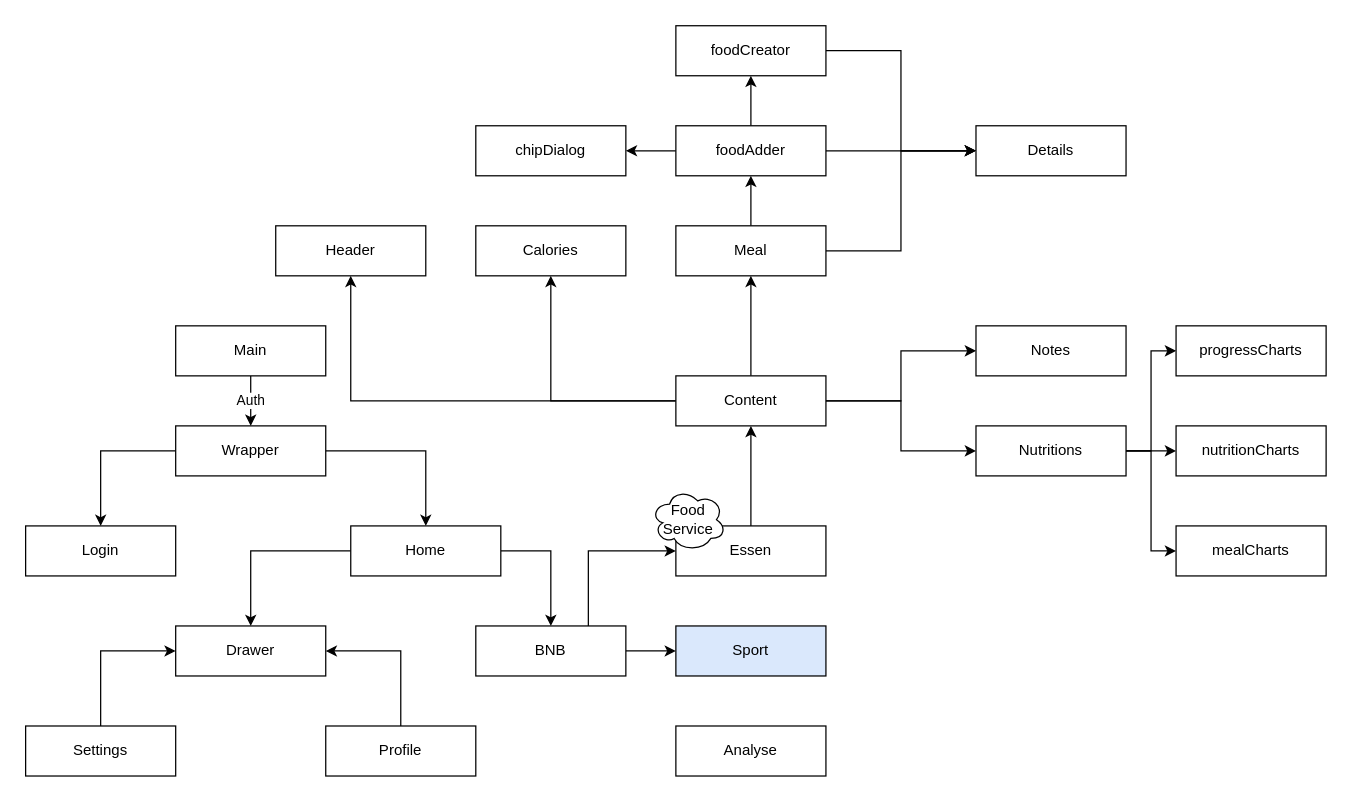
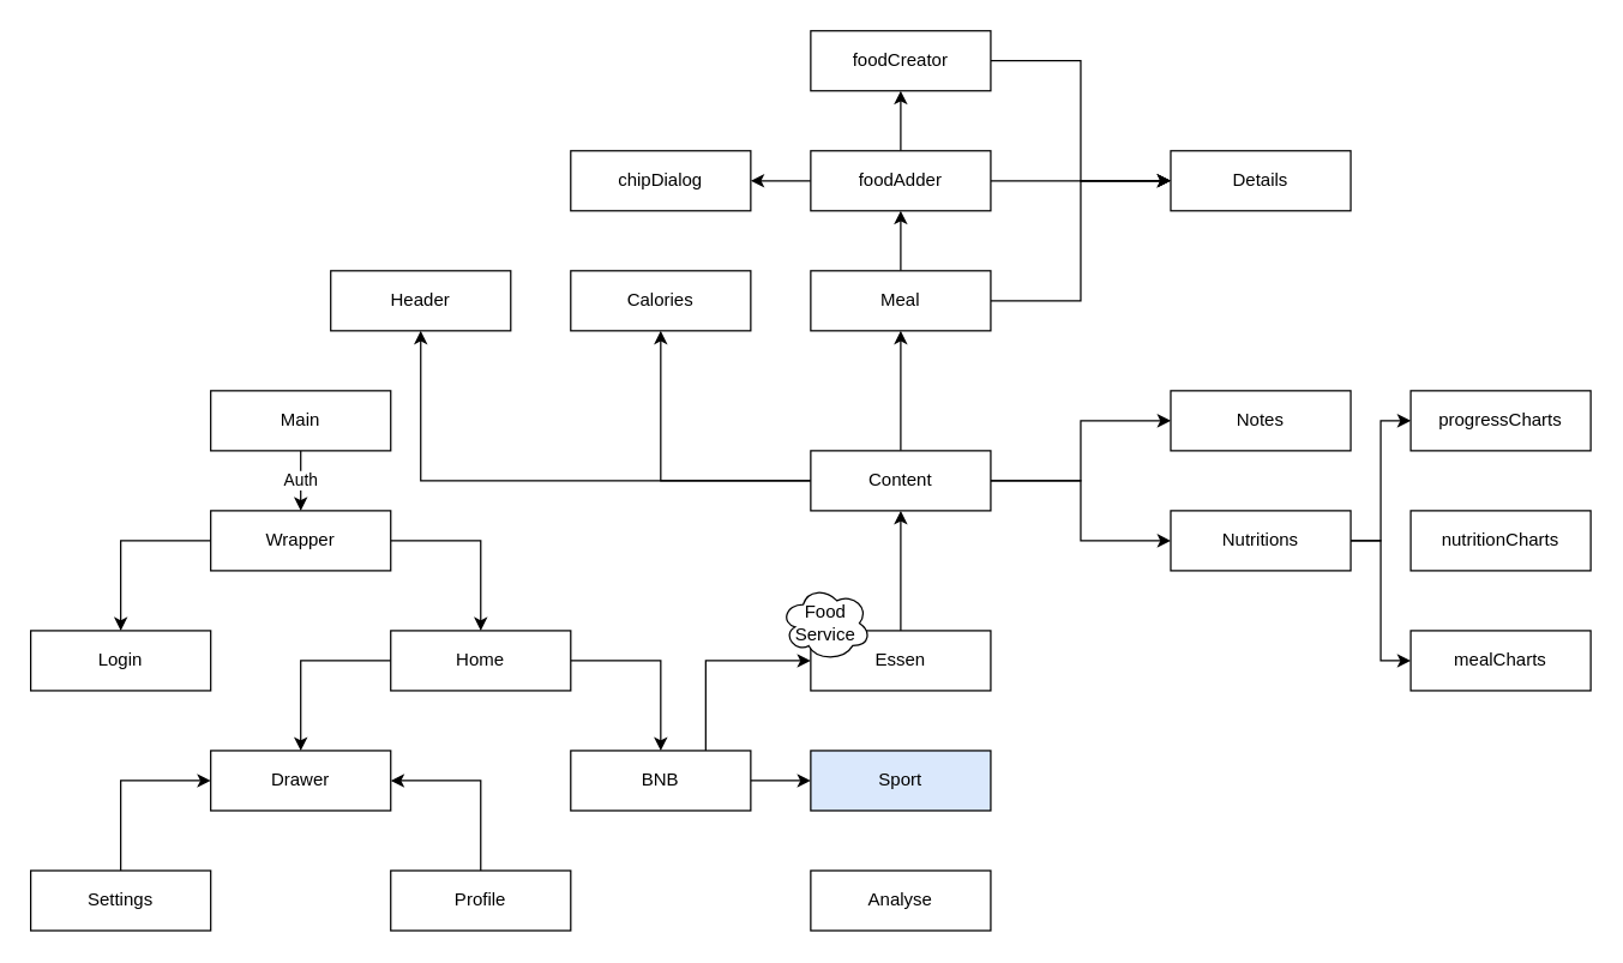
  <mxCell id="0" />
  <mxCell id="1" parent="0" />
  <mxCell id="2" value="Auth" style="edgeStyle=orthogonalEdgeStyle;rounded=0;orthogonalLoop=1;jettySize=auto;html=1;exitX=0.5;exitY=1;exitDx=0;exitDy=0;entryX=0.5;entryY=0;entryDx=0;entryDy=0;" parent="1" source="3" target="6" edge="1"><mxGeometry relative="1" as="geometry" /></mxCell>
  <mxCell id="3" value="Main" style="rounded=0;whiteSpace=wrap;html=1;" parent="1" vertex="1"><mxGeometry x="140" y="260" width="120" height="40" as="geometry" /></mxCell>
  <mxCell id="4" style="edgeStyle=orthogonalEdgeStyle;rounded=0;orthogonalLoop=1;jettySize=auto;html=1;exitX=0;exitY=0.5;exitDx=0;exitDy=0;entryX=0.5;entryY=0;entryDx=0;entryDy=0;" parent="1" source="6" target="10" edge="1"><mxGeometry relative="1" as="geometry" /></mxCell>
  <mxCell id="5" style="edgeStyle=orthogonalEdgeStyle;rounded=0;orthogonalLoop=1;jettySize=auto;html=1;exitX=1;exitY=0.5;exitDx=0;exitDy=0;entryX=0.5;entryY=0;entryDx=0;entryDy=0;" parent="1" source="6" target="9" edge="1"><mxGeometry relative="1" as="geometry" /></mxCell>
  <mxCell id="6" value="Wrapper" style="rounded=0;whiteSpace=wrap;html=1;" parent="1" vertex="1"><mxGeometry x="140" y="340" width="120" height="40" as="geometry" /></mxCell>
  <mxCell id="7" style="edgeStyle=orthogonalEdgeStyle;rounded=0;orthogonalLoop=1;jettySize=auto;html=1;exitX=0;exitY=0.5;exitDx=0;exitDy=0;" parent="1" source="9" target="13" edge="1"><mxGeometry relative="1" as="geometry" /></mxCell>
  <mxCell id="8" style="edgeStyle=orthogonalEdgeStyle;rounded=0;orthogonalLoop=1;jettySize=auto;html=1;exitX=1;exitY=0.5;exitDx=0;exitDy=0;entryX=0.5;entryY=0;entryDx=0;entryDy=0;startArrow=none;startFill=0;endArrow=classic;endFill=1;" parent="1" source="9" target="18" edge="1"><mxGeometry relative="1" as="geometry" /></mxCell>
- <mxCell id="9" value="Home" style="rounded=0;whiteSpace=wrap;html=1;" parent="1" vertex="1"><mxGeometry x="280" y="420" width="120" height="40" as="geometry" /></mxCell>
+ <mxCell id="9" value="Home" style="rounded=0;whiteSpace=wrap;html=1;" parent="1" vertex="1"><mxGeometry x="260" y="420" width="120" height="40" as="geometry" /></mxCell>
  <mxCell id="10" value="Login" style="rounded=0;whiteSpace=wrap;html=1;" parent="1" vertex="1"><mxGeometry x="20" y="420" width="120" height="40" as="geometry" /></mxCell>
  <mxCell id="11" style="edgeStyle=orthogonalEdgeStyle;rounded=0;orthogonalLoop=1;jettySize=auto;html=1;exitX=0;exitY=0.5;exitDx=0;exitDy=0;entryX=0.5;entryY=0;entryDx=0;entryDy=0;startArrow=classic;startFill=1;endArrow=none;endFill=0;" parent="1" source="13" target="15" edge="1"><mxGeometry relative="1" as="geometry" /></mxCell>
  <mxCell id="12" style="edgeStyle=orthogonalEdgeStyle;rounded=0;orthogonalLoop=1;jettySize=auto;html=1;exitX=1;exitY=0.5;exitDx=0;exitDy=0;entryX=0.5;entryY=0;entryDx=0;entryDy=0;startArrow=classic;startFill=1;endArrow=none;endFill=0;" parent="1" source="13" target="14" edge="1"><mxGeometry relative="1" as="geometry" /></mxCell>
  <mxCell id="13" value="Drawer" style="rounded=0;whiteSpace=wrap;html=1;" parent="1" vertex="1"><mxGeometry x="140" y="500" width="120" height="40" as="geometry" /></mxCell>
  <mxCell id="14" value="Profile" style="rounded=0;whiteSpace=wrap;html=1;" parent="1" vertex="1"><mxGeometry x="260" y="580" width="120" height="40" as="geometry" /></mxCell>
  <mxCell id="15" value="Settings" style="rounded=0;whiteSpace=wrap;html=1;" parent="1" vertex="1"><mxGeometry x="20" y="580" width="120" height="40" as="geometry" /></mxCell>
  <mxCell id="16" style="edgeStyle=orthogonalEdgeStyle;rounded=0;orthogonalLoop=1;jettySize=auto;html=1;exitX=1;exitY=0.5;exitDx=0;exitDy=0;entryX=0;entryY=0.5;entryDx=0;entryDy=0;startArrow=none;startFill=0;endArrow=classic;endFill=1;" parent="1" source="18" target="20" edge="1"><mxGeometry relative="1" as="geometry" /></mxCell>
  <mxCell id="17" style="edgeStyle=orthogonalEdgeStyle;rounded=0;orthogonalLoop=1;jettySize=auto;html=1;exitX=0.75;exitY=0;exitDx=0;exitDy=0;entryX=0;entryY=0.5;entryDx=0;entryDy=0;startArrow=none;startFill=0;endArrow=classic;endFill=1;" parent="1" source="18" target="22" edge="1"><mxGeometry relative="1" as="geometry" /></mxCell>
  <mxCell id="18" value="BNB" style="rounded=0;whiteSpace=wrap;html=1;" parent="1" vertex="1"><mxGeometry x="380" y="500" width="120" height="40" as="geometry" /></mxCell>
  <mxCell id="19" value="Analyse" style="rounded=0;whiteSpace=wrap;html=1;" parent="1" vertex="1"><mxGeometry x="540" y="580" width="120" height="40" as="geometry" /></mxCell>
  <mxCell id="20" value="Sport" style="rounded=0;whiteSpace=wrap;html=1;fillColor=#dae8fc;" parent="1" vertex="1"><mxGeometry x="540" y="500" width="120" height="40" as="geometry" /></mxCell>
  <mxCell id="21" style="edgeStyle=orthogonalEdgeStyle;rounded=0;orthogonalLoop=1;jettySize=auto;html=1;exitX=0.5;exitY=0;exitDx=0;exitDy=0;entryX=0.5;entryY=1;entryDx=0;entryDy=0;startArrow=none;startFill=0;endArrow=classic;endFill=1;" parent="1" source="22" target="28" edge="1"><mxGeometry relative="1" as="geometry" /></mxCell>
  <mxCell id="22" value="Essen" style="rounded=0;whiteSpace=wrap;html=1;" parent="1" vertex="1"><mxGeometry x="540" y="420" width="120" height="40" as="geometry" /></mxCell>
  <mxCell id="23" value="Food Service" style="ellipse;shape=cloud;whiteSpace=wrap;html=1;" parent="1" vertex="1"><mxGeometry x="520" y="390" width="60" height="50" as="geometry" /></mxCell>
  <mxCell id="24" style="edgeStyle=orthogonalEdgeStyle;rounded=0;orthogonalLoop=1;jettySize=auto;html=1;exitX=0;exitY=0.5;exitDx=0;exitDy=0;entryX=0.5;entryY=1;entryDx=0;entryDy=0;startArrow=none;startFill=0;endArrow=classic;endFill=1;" parent="1" source="28" target="29" edge="1"><mxGeometry relative="1" as="geometry" /></mxCell>
  <mxCell id="25" style="edgeStyle=orthogonalEdgeStyle;rounded=0;orthogonalLoop=1;jettySize=auto;html=1;exitX=0.5;exitY=0;exitDx=0;exitDy=0;entryX=0.5;entryY=1;entryDx=0;entryDy=0;startArrow=none;startFill=0;endArrow=classic;endFill=1;" parent="1" source="28" target="32" edge="1"><mxGeometry relative="1" as="geometry" /></mxCell>
  <mxCell id="26" style="edgeStyle=orthogonalEdgeStyle;rounded=0;orthogonalLoop=1;jettySize=auto;html=1;exitX=1;exitY=0.5;exitDx=0;exitDy=0;entryX=0;entryY=0.5;entryDx=0;entryDy=0;" parent="1" source="28" target="42" edge="1"><mxGeometry relative="1" as="geometry" /></mxCell>
  <mxCell id="27" style="edgeStyle=orthogonalEdgeStyle;rounded=0;orthogonalLoop=1;jettySize=auto;html=1;exitX=0;exitY=0.5;exitDx=0;exitDy=0;entryX=0.5;entryY=1;entryDx=0;entryDy=0;" parent="1" source="28" target="49" edge="1"><mxGeometry relative="1" as="geometry" /></mxCell>
  <mxCell id="28" value="Content" style="rounded=0;whiteSpace=wrap;html=1;" parent="1" vertex="1"><mxGeometry x="540" y="300" width="120" height="40" as="geometry" /></mxCell>
  <mxCell id="29" value="Calories" style="rounded=0;whiteSpace=wrap;html=1;" parent="1" vertex="1"><mxGeometry x="380" y="180" width="120" height="40" as="geometry" /></mxCell>
  <mxCell id="30" style="edgeStyle=orthogonalEdgeStyle;rounded=0;orthogonalLoop=1;jettySize=auto;html=1;exitX=0.5;exitY=0;exitDx=0;exitDy=0;entryX=0.5;entryY=1;entryDx=0;entryDy=0;" parent="1" source="32" target="36" edge="1"><mxGeometry relative="1" as="geometry" /></mxCell>
  <mxCell id="31" style="edgeStyle=orthogonalEdgeStyle;rounded=0;orthogonalLoop=1;jettySize=auto;html=1;exitX=1;exitY=0.5;exitDx=0;exitDy=0;entryX=0;entryY=0.5;entryDx=0;entryDy=0;" parent="1" source="32" target="45" edge="1"><mxGeometry relative="1" as="geometry" /></mxCell>
  <mxCell id="32" value="Meal" style="rounded=0;whiteSpace=wrap;html=1;" parent="1" vertex="1"><mxGeometry x="540" y="180" width="120" height="40" as="geometry" /></mxCell>
  <mxCell id="33" style="edgeStyle=orthogonalEdgeStyle;rounded=0;orthogonalLoop=1;jettySize=auto;html=1;exitX=0.5;exitY=0;exitDx=0;exitDy=0;" parent="1" source="36" target="38" edge="1"><mxGeometry relative="1" as="geometry" /></mxCell>
  <mxCell id="34" style="edgeStyle=orthogonalEdgeStyle;rounded=0;orthogonalLoop=1;jettySize=auto;html=1;exitX=1;exitY=0.5;exitDx=0;exitDy=0;entryX=0;entryY=0.5;entryDx=0;entryDy=0;" parent="1" source="36" target="45" edge="1"><mxGeometry relative="1" as="geometry" /></mxCell>
  <mxCell id="35" style="edgeStyle=orthogonalEdgeStyle;rounded=0;orthogonalLoop=1;jettySize=auto;html=1;exitX=0;exitY=0.5;exitDx=0;exitDy=0;entryX=1;entryY=0.5;entryDx=0;entryDy=0;" parent="1" source="36" target="50" edge="1"><mxGeometry relative="1" as="geometry" /></mxCell>
  <mxCell id="36" value="foodAdder" style="rounded=0;whiteSpace=wrap;html=1;" parent="1" vertex="1"><mxGeometry x="540" y="100" width="120" height="40" as="geometry" /></mxCell>
  <mxCell id="37" style="edgeStyle=orthogonalEdgeStyle;rounded=0;orthogonalLoop=1;jettySize=auto;html=1;exitX=1;exitY=0.5;exitDx=0;exitDy=0;entryX=0;entryY=0.5;entryDx=0;entryDy=0;" parent="1" source="38" target="45" edge="1"><mxGeometry relative="1" as="geometry"><mxPoint x="690" y="50" as="targetPoint" /></mxGeometry></mxCell>
  <mxCell id="38" value="foodCreator" style="rounded=0;whiteSpace=wrap;html=1;" parent="1" vertex="1"><mxGeometry x="540" y="20" width="120" height="40" as="geometry" /></mxCell>
  <mxCell id="39" style="edgeStyle=orthogonalEdgeStyle;rounded=0;orthogonalLoop=1;jettySize=auto;html=1;exitX=1;exitY=0.5;exitDx=0;exitDy=0;entryX=0;entryY=0.5;entryDx=0;entryDy=0;" parent="1" source="42" target="46" edge="1"><mxGeometry relative="1" as="geometry" /></mxCell>
- <mxCell id="40" style="edgeStyle=orthogonalEdgeStyle;rounded=0;orthogonalLoop=1;jettySize=auto;html=1;exitX=1;exitY=0.5;exitDx=0;exitDy=0;entryX=0;entryY=0.5;entryDx=0;entryDy=0;" parent="1" source="42" target="47" edge="1"><mxGeometry relative="1" as="geometry" /></mxCell>
  <mxCell id="41" style="edgeStyle=orthogonalEdgeStyle;rounded=0;orthogonalLoop=1;jettySize=auto;html=1;exitX=1;exitY=0.5;exitDx=0;exitDy=0;entryX=0;entryY=0.5;entryDx=0;entryDy=0;" parent="1" source="42" target="48" edge="1"><mxGeometry relative="1" as="geometry" /></mxCell>
  <mxCell id="42" value="Nutritions" style="rounded=0;whiteSpace=wrap;html=1;" parent="1" vertex="1"><mxGeometry x="780" y="340" width="120" height="40" as="geometry" /></mxCell>
  <mxCell id="43" value="Notes" style="rounded=0;whiteSpace=wrap;html=1;" parent="1" vertex="1"><mxGeometry x="780" y="260" width="120" height="40" as="geometry" /></mxCell>
  <mxCell id="44" style="edgeStyle=orthogonalEdgeStyle;rounded=0;orthogonalLoop=1;jettySize=auto;html=1;exitX=1;exitY=0.5;exitDx=0;exitDy=0;entryX=0;entryY=0.5;entryDx=0;entryDy=0;" parent="1" source="28" target="43" edge="1"><mxGeometry relative="1" as="geometry"><mxPoint x="600" y="300" as="sourcePoint" /><mxPoint x="1010" y="240" as="targetPoint" /></mxGeometry></mxCell>
  <mxCell id="45" value="Details" style="rounded=0;whiteSpace=wrap;html=1;" parent="1" vertex="1"><mxGeometry x="780" y="100" width="120" height="40" as="geometry" /></mxCell>
  <mxCell id="46" value="progressCharts" style="rounded=0;whiteSpace=wrap;html=1;" parent="1" vertex="1"><mxGeometry x="940" y="260" width="120" height="40" as="geometry" /></mxCell>
  <mxCell id="47" value="nutritionCharts" style="rounded=0;whiteSpace=wrap;html=1;" parent="1" vertex="1"><mxGeometry x="940" y="340" width="120" height="40" as="geometry" /></mxCell>
  <mxCell id="48" value="mealCharts" style="rounded=0;whiteSpace=wrap;html=1;" parent="1" vertex="1"><mxGeometry x="940" y="420" width="120" height="40" as="geometry" /></mxCell>
  <mxCell id="49" value="Header" style="rounded=0;whiteSpace=wrap;html=1;" parent="1" vertex="1"><mxGeometry x="220" y="180" width="120" height="40" as="geometry" /></mxCell>
  <mxCell id="50" value="chipDialog" style="rounded=0;whiteSpace=wrap;html=1;" parent="1" vertex="1"><mxGeometry x="380" y="100" width="120" height="40" as="geometry" /></mxCell>
